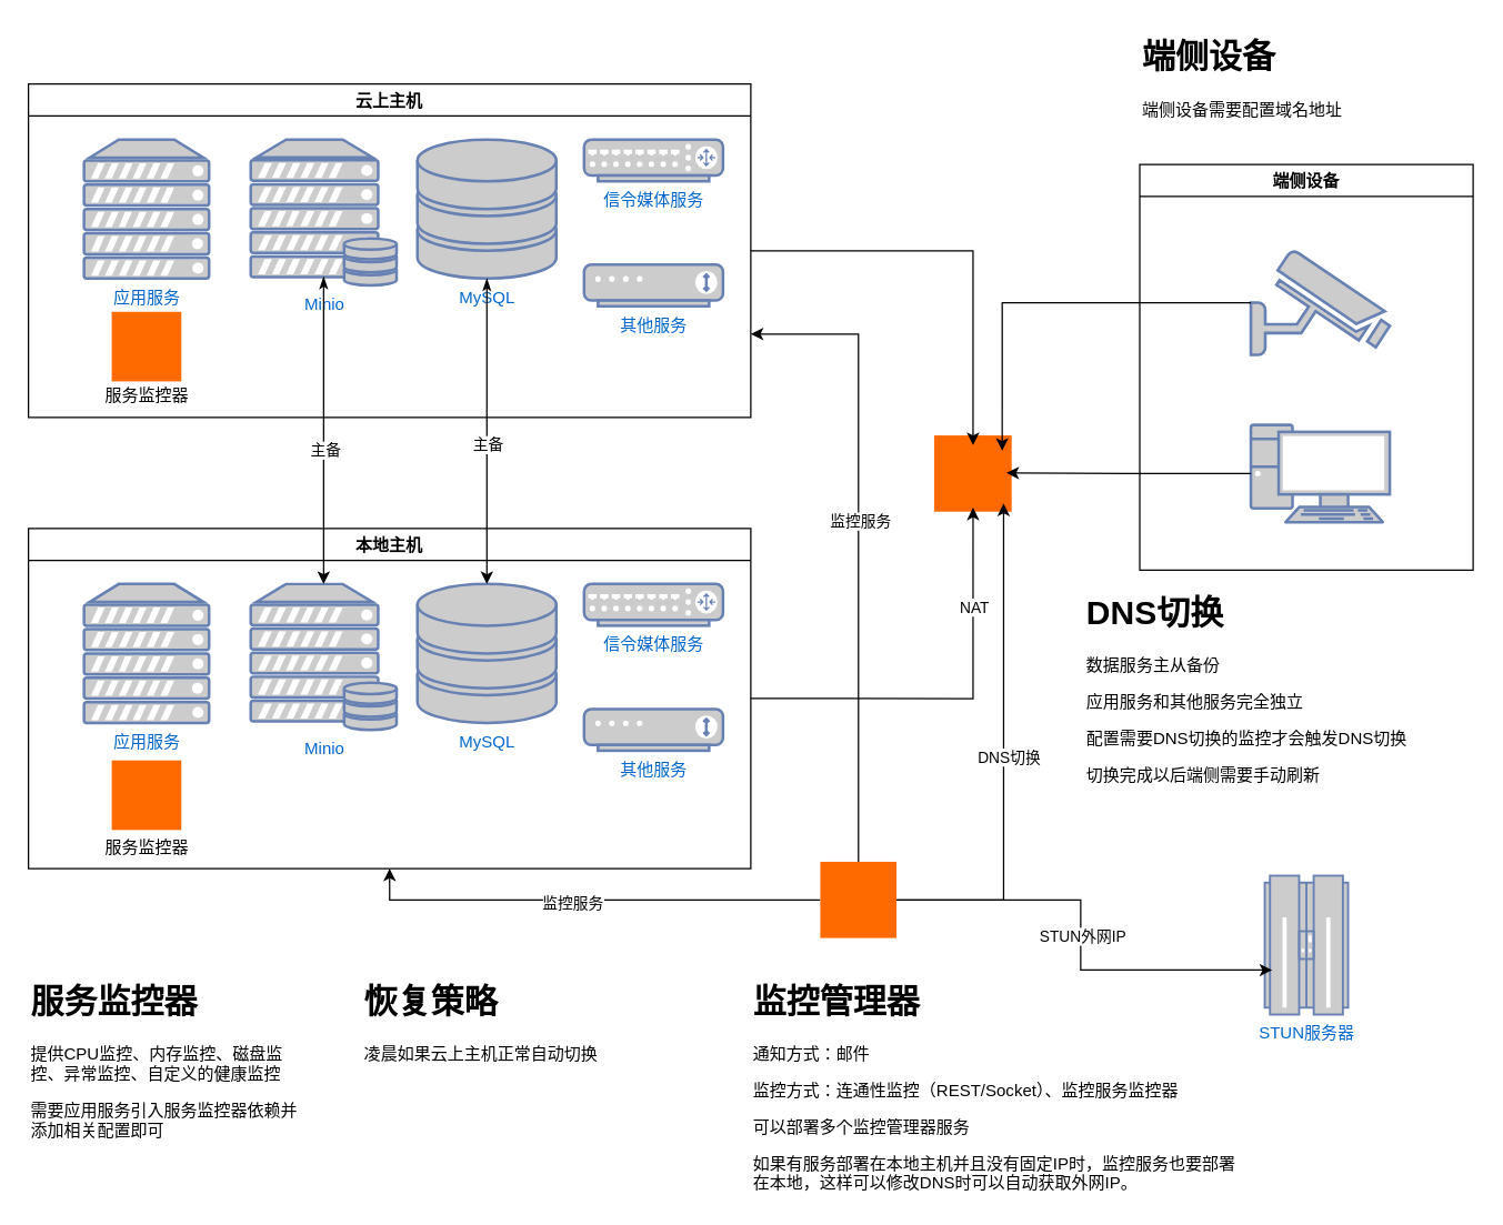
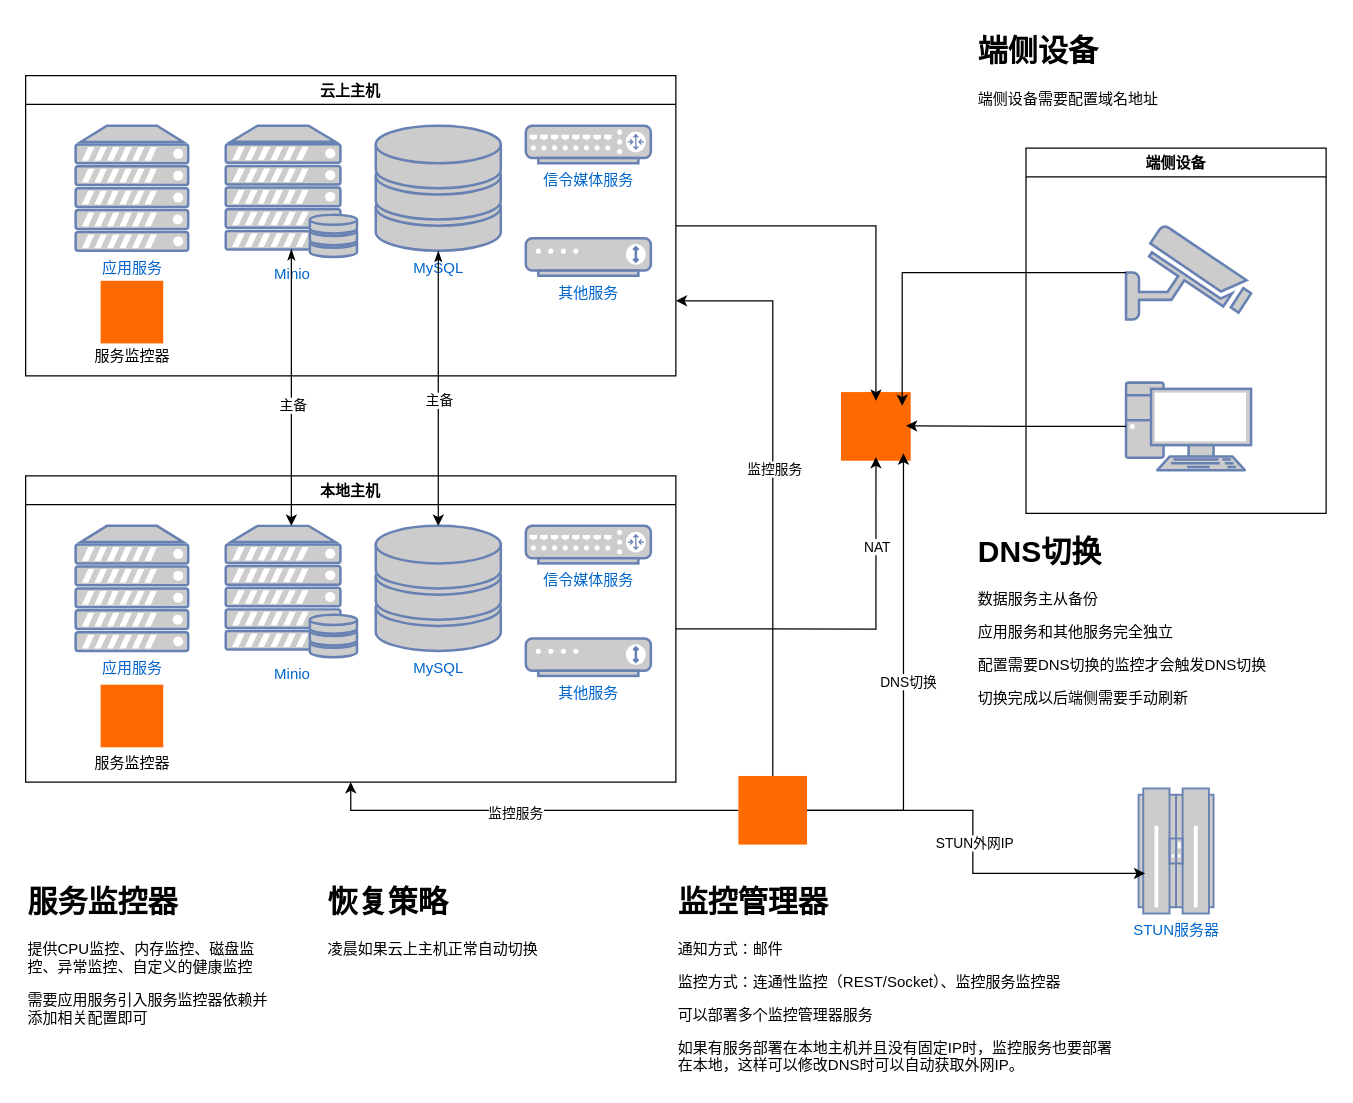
  <mxCell id="0" />
  <mxCell id="1" parent="0" />
  <mxCell id="2" value="" style="fontColor=#0066CC;verticalAlign=top;verticalLabelPosition=bottom;labelPosition=center;align=center;html=1;outlineConnect=0;fillColor=#CCCCCC;strokeColor=#6881B3;gradientColor=none;gradientDirection=north;strokeWidth=2;shape=mxgraph.networks.pc;" parent="1" vertex="1"><mxGeometry x="900" y="305.45" width="100" height="70" as="geometry" /></mxCell>
  <mxCell id="3" value="本地主机" style="swimlane;" parent="1" vertex="1"><mxGeometry x="20" y="380" width="520" height="244.9" as="geometry" /></mxCell>
  <mxCell id="4" value="应用服务" style="fontColor=#0066CC;verticalAlign=top;verticalLabelPosition=bottom;labelPosition=center;align=center;html=1;outlineConnect=0;fillColor=#CCCCCC;strokeColor=#6881B3;gradientColor=none;gradientDirection=north;strokeWidth=2;shape=mxgraph.networks.server;" parent="3" vertex="1"><mxGeometry x="40" y="40" width="90" height="100" as="geometry" /></mxCell>
  <mxCell id="5" value="MySQL" style="fontColor=#0066CC;verticalAlign=top;verticalLabelPosition=bottom;labelPosition=center;align=center;html=1;outlineConnect=0;fillColor=#CCCCCC;strokeColor=#6881B3;gradientColor=none;gradientDirection=north;strokeWidth=2;shape=mxgraph.networks.storage;" parent="3" vertex="1"><mxGeometry x="280" y="40" width="100" height="100" as="geometry" /></mxCell>
  <mxCell id="6" value="Minio" style="fontColor=#0066CC;verticalAlign=top;verticalLabelPosition=bottom;labelPosition=center;align=center;html=1;outlineConnect=0;fillColor=#CCCCCC;strokeColor=#6881B3;gradientColor=none;gradientDirection=north;strokeWidth=2;shape=mxgraph.networks.server_storage;" parent="3" vertex="1"><mxGeometry x="160" y="40" width="105" height="105" as="geometry" /></mxCell>
  <mxCell id="7" value="信令媒体服务" style="fontColor=#0066CC;verticalAlign=top;verticalLabelPosition=bottom;labelPosition=center;align=center;html=1;outlineConnect=0;fillColor=#CCCCCC;strokeColor=#6881B3;gradientColor=none;gradientDirection=north;strokeWidth=2;shape=mxgraph.networks.router;" parent="3" vertex="1"><mxGeometry x="400" y="40" width="100" height="30" as="geometry" /></mxCell>
  <mxCell id="8" value="其他服务" style="fontColor=#0066CC;verticalAlign=top;verticalLabelPosition=bottom;labelPosition=center;align=center;html=1;outlineConnect=0;fillColor=#CCCCCC;strokeColor=#6881B3;gradientColor=none;gradientDirection=north;strokeWidth=2;shape=mxgraph.networks.modem;" parent="3" vertex="1"><mxGeometry x="400" y="130" width="100" height="30" as="geometry" /></mxCell>
  <mxCell id="9" value="" style="points=[];aspect=fixed;html=1;align=center;shadow=0;dashed=0;fillColor=#FF6A00;strokeColor=none;shape=mxgraph.alibaba_cloud.actiontrail;" vertex="1" parent="3"><mxGeometry x="59.95" y="167" width="50.1" height="50.1" as="geometry" /></mxCell>
  <mxCell id="10" value="服务监控器" style="text;html=1;align=center;verticalAlign=middle;resizable=0;points=[];autosize=1;strokeColor=none;fillColor=none;" vertex="1" parent="3"><mxGeometry x="45.0" y="214.9" width="80" height="30" as="geometry" /></mxCell>
  <mxCell id="11" value="云上主机" style="swimlane;" parent="1" vertex="1"><mxGeometry x="20" y="60" width="520" height="240" as="geometry" /></mxCell>
  <mxCell id="12" value="应用服务" style="fontColor=#0066CC;verticalAlign=top;verticalLabelPosition=bottom;labelPosition=center;align=center;html=1;outlineConnect=0;fillColor=#CCCCCC;strokeColor=#6881B3;gradientColor=none;gradientDirection=north;strokeWidth=2;shape=mxgraph.networks.server;" parent="11" vertex="1"><mxGeometry x="40" y="40" width="90" height="100" as="geometry" /></mxCell>
  <mxCell id="13" value="MySQL" style="fontColor=#0066CC;verticalAlign=top;verticalLabelPosition=bottom;labelPosition=center;align=center;html=1;outlineConnect=0;fillColor=#CCCCCC;strokeColor=#6881B3;gradientColor=none;gradientDirection=north;strokeWidth=2;shape=mxgraph.networks.storage;" parent="11" vertex="1"><mxGeometry x="280" y="40" width="100" height="100" as="geometry" /></mxCell>
  <mxCell id="14" value="Minio" style="fontColor=#0066CC;verticalAlign=top;verticalLabelPosition=bottom;labelPosition=center;align=center;html=1;outlineConnect=0;fillColor=#CCCCCC;strokeColor=#6881B3;gradientColor=none;gradientDirection=north;strokeWidth=2;shape=mxgraph.networks.server_storage;" parent="11" vertex="1"><mxGeometry x="160" y="40" width="105" height="105" as="geometry" /></mxCell>
  <mxCell id="15" value="信令媒体服务" style="fontColor=#0066CC;verticalAlign=top;verticalLabelPosition=bottom;labelPosition=center;align=center;html=1;outlineConnect=0;fillColor=#CCCCCC;strokeColor=#6881B3;gradientColor=none;gradientDirection=north;strokeWidth=2;shape=mxgraph.networks.router;" parent="11" vertex="1"><mxGeometry x="400" y="40" width="100" height="30" as="geometry" /></mxCell>
  <mxCell id="16" value="其他服务" style="fontColor=#0066CC;verticalAlign=top;verticalLabelPosition=bottom;labelPosition=center;align=center;html=1;outlineConnect=0;fillColor=#CCCCCC;strokeColor=#6881B3;gradientColor=none;gradientDirection=north;strokeWidth=2;shape=mxgraph.networks.modem;" parent="11" vertex="1"><mxGeometry x="400" y="130" width="100" height="30" as="geometry" /></mxCell>
  <mxCell id="17" value="" style="points=[];aspect=fixed;html=1;align=center;shadow=0;dashed=0;fillColor=#FF6A00;strokeColor=none;shape=mxgraph.alibaba_cloud.actiontrail;" vertex="1" parent="11"><mxGeometry x="59.95" y="164" width="50.1" height="50.1" as="geometry" /></mxCell>
  <mxCell id="18" value="服务监控器" style="text;html=1;align=center;verticalAlign=middle;resizable=0;points=[];autosize=1;strokeColor=none;fillColor=none;" vertex="1" parent="11"><mxGeometry x="45" y="210" width="80" height="30" as="geometry" /></mxCell>
  <mxCell id="19" style="edgeStyle=orthogonalEdgeStyle;rounded=0;orthogonalLoop=1;jettySize=auto;html=1;exitX=0.5;exitY=0.94;exitDx=0;exitDy=0;exitPerimeter=0;startArrow=classicThin;startFill=1;" parent="1" source="14" target="6" edge="1"><mxGeometry relative="1" as="geometry" /></mxCell>
  <mxCell id="20" value="主备" style="edgeLabel;html=1;align=center;verticalAlign=middle;resizable=0;points=[];" parent="19" vertex="1" connectable="0"><mxGeometry x="0.132" y="1" relative="1" as="geometry"><mxPoint as="offset" /></mxGeometry></mxCell>
  <mxCell id="21" style="edgeStyle=orthogonalEdgeStyle;rounded=0;orthogonalLoop=1;jettySize=auto;html=1;exitX=0.5;exitY=1;exitDx=0;exitDy=0;exitPerimeter=0;startArrow=classicThin;startFill=1;" parent="1" source="13" target="5" edge="1"><mxGeometry relative="1" as="geometry" /></mxCell>
  <mxCell id="22" value="主备" style="edgeLabel;html=1;align=center;verticalAlign=middle;resizable=0;points=[];" parent="21" vertex="1" connectable="0"><mxGeometry x="0.082" relative="1" as="geometry"><mxPoint as="offset" /></mxGeometry></mxCell>
  <mxCell id="23" value="" style="points=[];aspect=fixed;html=1;align=center;shadow=0;dashed=0;fillColor=#FF6A00;strokeColor=none;shape=mxgraph.alibaba_cloud.dns_privatezone_01;" parent="1" vertex="1"><mxGeometry x="672" y="313" width="55.8" height="54.9" as="geometry" /></mxCell>
  <mxCell id="24" style="edgeStyle=orthogonalEdgeStyle;rounded=0;orthogonalLoop=1;jettySize=auto;html=1;exitX=1;exitY=0.5;exitDx=0;exitDy=0;entryX=0.502;entryY=0.947;entryDx=0;entryDy=0;entryPerimeter=0;" parent="1" source="3" target="23" edge="1"><mxGeometry relative="1" as="geometry" /></mxCell>
  <mxCell id="25" value="NAT" style="edgeLabel;html=1;align=center;verticalAlign=middle;resizable=0;points=[];" parent="24" vertex="1" connectable="0"><mxGeometry x="0.515" relative="1" as="geometry"><mxPoint y="-1" as="offset" /></mxGeometry></mxCell>
  <mxCell id="26" style="edgeStyle=orthogonalEdgeStyle;rounded=0;orthogonalLoop=1;jettySize=auto;html=1;exitX=0;exitY=0.5;exitDx=0;exitDy=0;exitPerimeter=0;entryX=0.932;entryY=0.492;entryDx=0;entryDy=0;entryPerimeter=0;" parent="1" source="2" target="23" edge="1"><mxGeometry relative="1" as="geometry" /></mxCell>
  <mxCell id="27" style="edgeStyle=orthogonalEdgeStyle;rounded=0;orthogonalLoop=1;jettySize=auto;html=1;entryX=0.502;entryY=0.128;entryDx=0;entryDy=0;entryPerimeter=0;" parent="1" source="11" target="23" edge="1"><mxGeometry relative="1" as="geometry" /></mxCell>
  <mxCell id="28" style="edgeStyle=orthogonalEdgeStyle;rounded=0;orthogonalLoop=1;jettySize=auto;html=1;entryX=0.5;entryY=1;entryDx=0;entryDy=0;" parent="1" source="32" target="3" edge="1"><mxGeometry relative="1" as="geometry" /></mxCell>
  <mxCell id="29" value="监控服务" style="edgeLabel;html=1;align=center;verticalAlign=middle;resizable=0;points=[];" parent="28" vertex="1" connectable="0"><mxGeometry x="0.078" y="2" relative="1" as="geometry"><mxPoint as="offset" /></mxGeometry></mxCell>
  <mxCell id="30" style="edgeStyle=orthogonalEdgeStyle;rounded=0;orthogonalLoop=1;jettySize=auto;html=1;entryX=1;entryY=0.75;entryDx=0;entryDy=0;" parent="1" source="32" target="11" edge="1"><mxGeometry relative="1" as="geometry"><mxPoint x="617.45" y="230" as="targetPoint" /><Array as="points"><mxPoint x="618" y="240" /></Array></mxGeometry></mxCell>
  <mxCell id="31" value="监控服务" style="edgeLabel;html=1;align=center;verticalAlign=middle;resizable=0;points=[];" parent="30" vertex="1" connectable="0"><mxGeometry x="0.075" relative="1" as="geometry"><mxPoint x="1" as="offset" /></mxGeometry></mxCell>
  <mxCell id="32" value="" style="points=[];aspect=fixed;html=1;align=center;shadow=0;dashed=0;fillColor=#FF6A00;strokeColor=none;shape=mxgraph.alibaba_cloud.webplus_web_app_service;" parent="1" vertex="1"><mxGeometry x="590" y="620" width="54.9" height="54.9" as="geometry" /></mxCell>
  <mxCell id="33" value="&lt;h1 style=&quot;margin-top: 0px;&quot;&gt;监控管理器&lt;/h1&gt;&lt;p&gt;&lt;span style=&quot;background-color: transparent; color: light-dark(rgb(0, 0, 0), rgb(255, 255, 255));&quot;&gt;通知方式：邮件&lt;/span&gt;&lt;br&gt;&lt;/p&gt;&lt;p&gt;监控方式：&lt;span style=&quot;background-color: transparent; color: light-dark(rgb(0, 0, 0), rgb(255, 255, 255));&quot;&gt;连通性监控（REST/Socket）、&lt;/span&gt;&lt;span style=&quot;background-color: transparent; color: light-dark(rgb(0, 0, 0), rgb(255, 255, 255));&quot;&gt;监控服务监控器&lt;/span&gt;&lt;/p&gt;&lt;p&gt;可以部署多个监控管理器服务&lt;span style=&quot;background-color: transparent; color: light-dark(rgb(0, 0, 0), rgb(255, 255, 255));&quot;&gt;&lt;br&gt;&lt;/span&gt;&lt;/p&gt;&lt;p&gt;&lt;span style=&quot;background-color: transparent; color: light-dark(rgb(0, 0, 0), rgb(255, 255, 255));&quot;&gt;如果有服务部署在本地主机并且没有固定IP时，监控服务也要部署在本地，这样可以修改DNS时可以自动获取外网IP。&lt;/span&gt;&lt;br&gt;&lt;/p&gt;" style="text;html=1;whiteSpace=wrap;overflow=hidden;rounded=0;" parent="1" vertex="1"><mxGeometry x="540" y="700" width="360" height="160" as="geometry" /></mxCell>
  <mxCell id="34" style="edgeStyle=orthogonalEdgeStyle;rounded=0;orthogonalLoop=1;jettySize=auto;html=1;entryX=0.896;entryY=0.893;entryDx=0;entryDy=0;entryPerimeter=0;" parent="1" source="32" target="23" edge="1"><mxGeometry relative="1" as="geometry" /></mxCell>
  <mxCell id="35" value="DNS切换" style="edgeLabel;html=1;align=center;verticalAlign=middle;resizable=0;points=[];" parent="34" vertex="1" connectable="0"><mxGeometry x="-0.009" y="-4" relative="1" as="geometry"><mxPoint as="offset" /></mxGeometry></mxCell>
  <mxCell id="36" value="&lt;h1 style=&quot;margin-top: 0px;&quot;&gt;DNS切换&lt;/h1&gt;&lt;p&gt;&lt;span style=&quot;background-color: transparent; color: light-dark(rgb(0, 0, 0), rgb(255, 255, 255));&quot;&gt;数据服务主从备份&lt;/span&gt;&lt;/p&gt;&lt;p&gt;应用服务和其他服务完全独立&lt;/p&gt;&lt;p&gt;&lt;span style=&quot;background-color: transparent; color: light-dark(rgb(0, 0, 0), rgb(255, 255, 255));&quot;&gt;配置需要DNS切换的监控才会触发DNS切换&lt;/span&gt;&lt;br&gt;&lt;/p&gt;&lt;p&gt;切换完成以后端侧需要手动刷新&lt;/p&gt;" style="text;html=1;whiteSpace=wrap;overflow=hidden;rounded=0;" parent="1" vertex="1"><mxGeometry x="780" y="420" width="240" height="160" as="geometry" /></mxCell>
  <mxCell id="37" value="&lt;h1 style=&quot;margin-top: 0px;&quot;&gt;恢复策略&lt;/h1&gt;&lt;p&gt;凌晨如果云上主机正常自动切换&lt;/p&gt;" style="text;html=1;whiteSpace=wrap;overflow=hidden;rounded=0;" parent="1" vertex="1"><mxGeometry x="260" y="700" width="200" height="120" as="geometry" /></mxCell>
  <mxCell id="38" value="" style="fontColor=#0066CC;verticalAlign=top;verticalLabelPosition=bottom;labelPosition=center;align=center;html=1;outlineConnect=0;fillColor=#CCCCCC;strokeColor=#6881B3;gradientColor=none;gradientDirection=north;strokeWidth=2;shape=mxgraph.networks.security_camera;" parent="1" vertex="1"><mxGeometry x="900" y="180" width="100" height="75" as="geometry" /></mxCell>
  <mxCell id="39" style="edgeStyle=orthogonalEdgeStyle;rounded=0;orthogonalLoop=1;jettySize=auto;html=1;exitX=0;exitY=0.5;exitDx=0;exitDy=0;exitPerimeter=0;entryX=0.878;entryY=0.2;entryDx=0;entryDy=0;entryPerimeter=0;" parent="1" source="38" target="23" edge="1"><mxGeometry relative="1" as="geometry" /></mxCell>
  <mxCell id="40" value="STUN服务器" style="fontColor=#0066CC;verticalAlign=top;verticalLabelPosition=bottom;labelPosition=center;align=center;html=1;outlineConnect=0;fillColor=#CCCCCC;strokeColor=#6881B3;gradientColor=none;gradientDirection=north;strokeWidth=2;shape=mxgraph.networks.mainframe;" parent="1" vertex="1"><mxGeometry x="910" y="630" width="60" height="100" as="geometry" /></mxCell>
  <mxCell id="41" style="edgeStyle=orthogonalEdgeStyle;rounded=0;orthogonalLoop=1;jettySize=auto;html=1;entryX=0.088;entryY=0.68;entryDx=0;entryDy=0;entryPerimeter=0;" parent="1" source="32" target="40" edge="1"><mxGeometry relative="1" as="geometry" /></mxCell>
  <mxCell id="42" value="STUN外网IP" style="edgeLabel;html=1;align=center;verticalAlign=middle;resizable=0;points=[];" parent="41" vertex="1" connectable="0"><mxGeometry x="0.088" relative="1" as="geometry"><mxPoint x="1" y="-16" as="offset" /></mxGeometry></mxCell>
  <mxCell id="43" value="端侧设备" style="swimlane;" parent="1" vertex="1"><mxGeometry x="820" y="118" width="240" height="292" as="geometry" /></mxCell>
- <mxCell id="44" value="&lt;h1 style=&quot;margin-top: 0px;&quot;&gt;端侧设备&lt;/h1&gt;&lt;p&gt;端侧设备需要配置域名地址&lt;/p&gt;" style="text;html=1;whiteSpace=wrap;overflow=hidden;rounded=0;" parent="1" vertex="1"><mxGeometry x="820" width="160" height="80" as="geometry" y="20" /></mxCell>
+ <mxCell id="44" value="&lt;h1 style=&quot;margin-top: 0px;&quot;&gt;端侧设备&lt;/h1&gt;&lt;p&gt;端侧设备需要配置域名地址&lt;/p&gt;" style="text;html=1;whiteSpace=wrap;overflow=hidden;rounded=0;" parent="1" vertex="1"><mxGeometry x="780" y="20" width="160" height="80" as="geometry" /></mxCell>
  <mxCell id="45" value="&lt;h1 style=&quot;margin-top: 0px;&quot;&gt;服务监控器&lt;/h1&gt;&lt;p&gt;提供CPU监控、内存监控、磁盘监控、异常监控、自定义的健康监控&lt;/p&gt;&lt;p&gt;需要应用服务引入服务监控器依赖并添加相关配置即可&lt;/p&gt;" style="text;html=1;whiteSpace=wrap;overflow=hidden;rounded=0;" vertex="1" parent="1"><mxGeometry x="20" y="700" width="200" height="120" as="geometry" /></mxCell>
